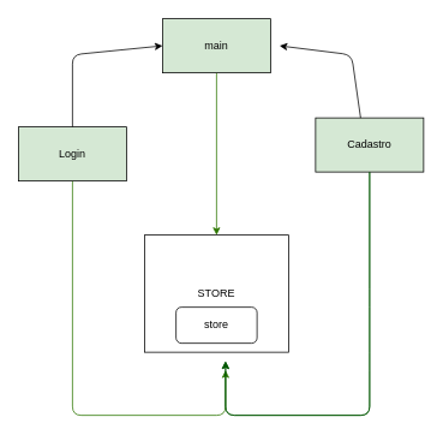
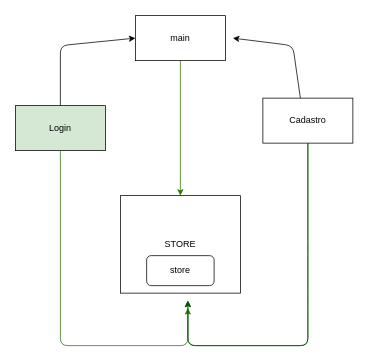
  <mxCell id="0" />
  <mxCell id="1" parent="0" />
  <mxCell id="2" style="edgeStyle=none;html=1;fillColor=#60a917;strokeColor=#2D7600;" parent="1" source="3" edge="1"><mxGeometry relative="1" as="geometry"><mxPoint x="250" y="410" as="targetPoint" /><Array as="points"><mxPoint x="80" y="460" /><mxPoint x="250" y="460" /></Array></mxGeometry></mxCell>
  <mxCell id="3" value="Login&lt;br&gt;" style="rounded=0;whiteSpace=wrap;html=1;fillColor=#d5e8d4;" parent="1" vertex="1"><mxGeometry x="20" y="140" width="120" height="60" as="geometry" /></mxCell>
  <mxCell id="4" style="edgeStyle=none;html=1;fillColor=#008a00;strokeColor=#005700;" parent="1" source="5" edge="1"><mxGeometry relative="1" as="geometry"><mxPoint x="250" y="400" as="targetPoint" /><Array as="points"><mxPoint x="410" y="330" /><mxPoint x="410" y="400" /><mxPoint x="410" y="460" /><mxPoint x="250" y="460" /></Array></mxGeometry></mxCell>
- <mxCell id="5" value="Cadastro&lt;br&gt;" style="rounded=0;whiteSpace=wrap;html=1;fillColor=#d5e8d4;" parent="1" vertex="1"><mxGeometry x="350" y="130" width="120" height="60" as="geometry" /></mxCell>
+ <mxCell id="5" value="Cadastro&lt;br&gt;" style="rounded=0;whiteSpace=wrap;html=1;" parent="1" vertex="1"><mxGeometry x="350" y="130" width="120" height="60" as="geometry" /></mxCell>
  <mxCell id="6" style="edgeStyle=none;html=1;entryX=0.5;entryY=0;entryDx=0;entryDy=0;fillColor=#60a917;strokeColor=#2D7600;" edge="1" parent="1" source="7" target="10"><mxGeometry relative="1" as="geometry" /></mxCell>
- <mxCell id="7" value="main&lt;br&gt;" style="rounded=0;whiteSpace=wrap;html=1;fillColor=#d5e8d4;" parent="1" vertex="1"><mxGeometry x="180" y="20" width="120" height="60" as="geometry" /></mxCell>
+ <mxCell id="7" value="main&lt;br&gt;" style="rounded=0;whiteSpace=wrap;html=1;" parent="1" vertex="1"><mxGeometry x="180" y="20" width="120" height="60" as="geometry" /></mxCell>
  <mxCell id="8" value="" style="endArrow=classic;html=1;" parent="1" edge="1"><mxGeometry width="50" height="50" relative="1" as="geometry"><mxPoint x="400" y="130" as="sourcePoint" /><mxPoint x="310" y="50" as="targetPoint" /><Array as="points"><mxPoint x="390" y="60" /></Array></mxGeometry></mxCell>
  <mxCell id="9" value="" style="endArrow=classic;html=1;entryX=0;entryY=0.5;entryDx=0;entryDy=0;" parent="1" target="7" edge="1"><mxGeometry width="50" height="50" relative="1" as="geometry"><mxPoint x="80" y="140" as="sourcePoint" /><mxPoint x="130" y="90" as="targetPoint" /><Array as="points"><mxPoint x="80" y="60" /></Array></mxGeometry></mxCell>
  <mxCell id="10" value="STORE&lt;br&gt;" style="rounded=0;whiteSpace=wrap;html=1;" parent="1" vertex="1"><mxGeometry x="160" y="260" width="160" height="130" as="geometry" /></mxCell>
  <mxCell id="11" value="store&lt;br&gt;" style="rounded=1;whiteSpace=wrap;html=1;" parent="1" vertex="1"><mxGeometry x="195" y="340" width="90" height="40" as="geometry" /></mxCell>
  <mxCell id="12" style="edgeStyle=none;html=1;fillColor=#008a00;strokeColor=#005700;" parent="1" source="5" edge="1"><mxGeometry relative="1" as="geometry"><mxPoint x="250" y="400" as="targetPoint" /><mxPoint x="410" y="190" as="sourcePoint" /><Array as="points"><mxPoint x="410" y="330" /><mxPoint x="410" y="400" /><mxPoint x="410" y="460" /><mxPoint x="250" y="460" /></Array></mxGeometry></mxCell>
